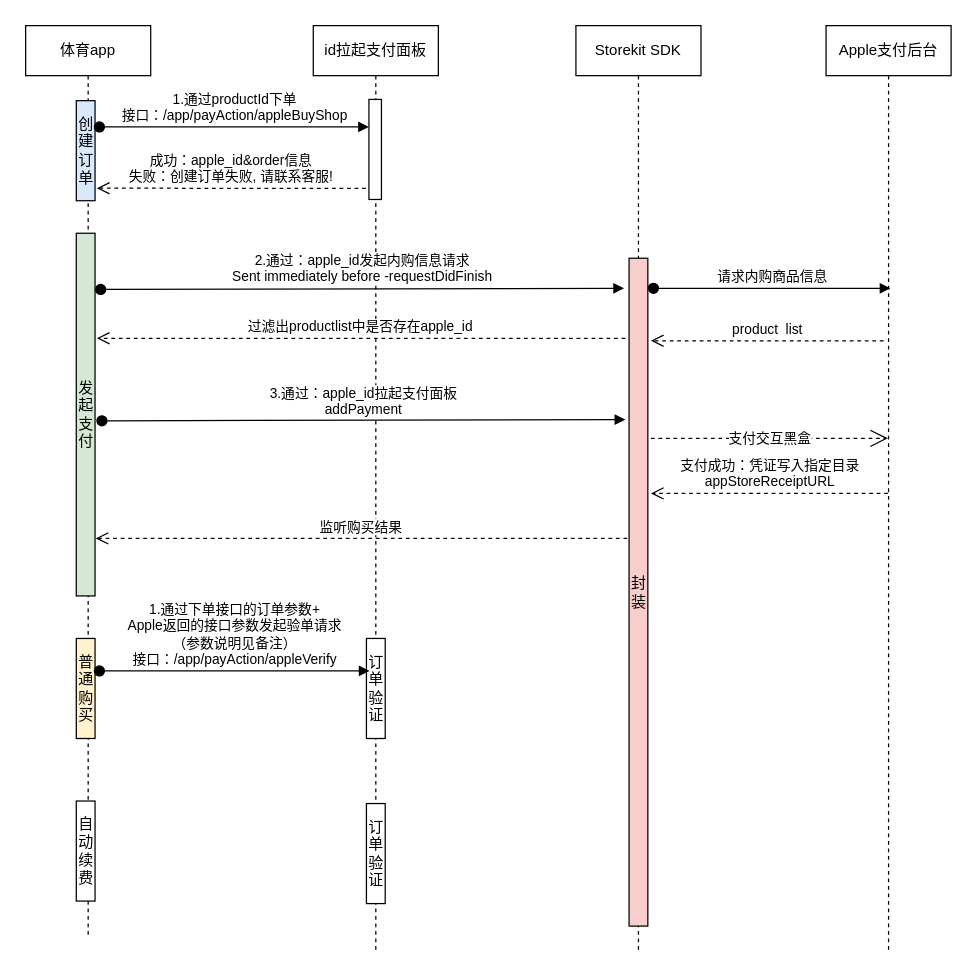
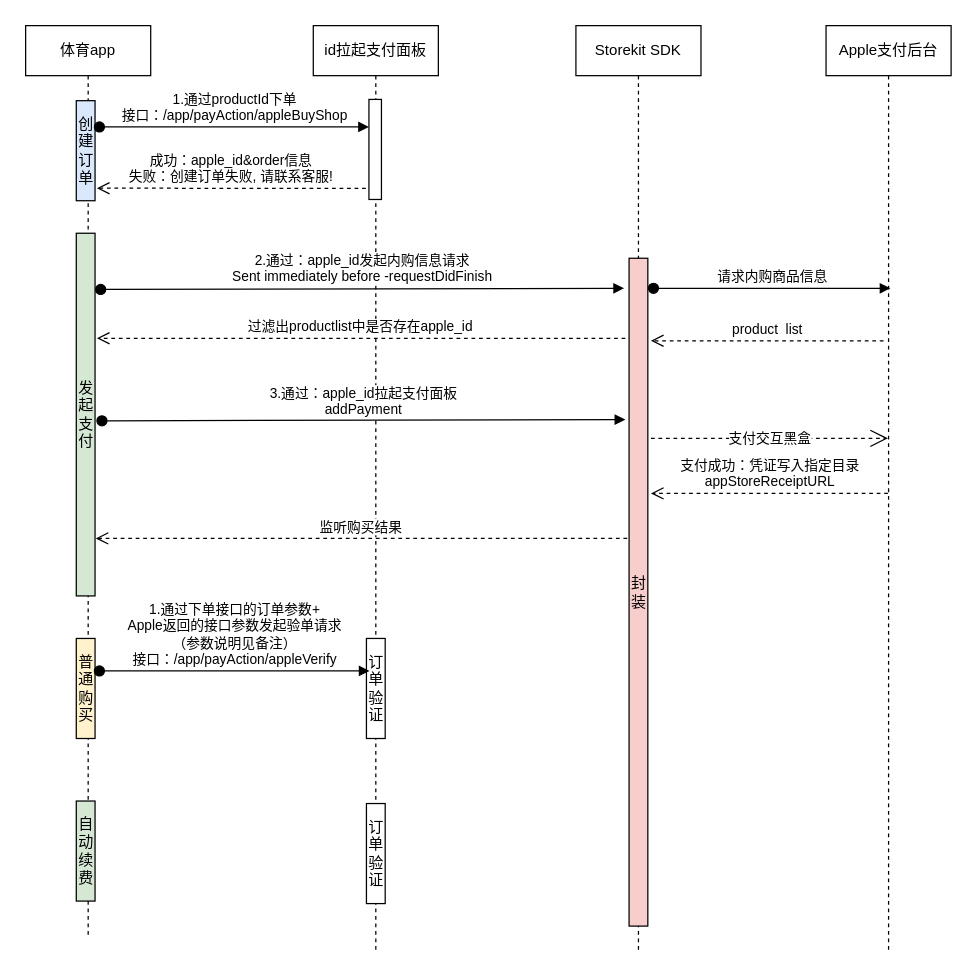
  <mxCell id="0" />
  <mxCell id="1" parent="0" />
  <mxCell id="2" value="体育app" style="shape=umlLifeline;perimeter=lifelinePerimeter;whiteSpace=wrap;html=1;container=1;dropTarget=0;collapsible=0;recursiveResize=0;outlineConnect=0;portConstraint=eastwest;newEdgeStyle={&quot;curved&quot;:0,&quot;rounded&quot;:0};" vertex="1" parent="1"><mxGeometry x="20" y="20" width="100" height="730" as="geometry" /></mxCell>
  <mxCell id="3" value="创&lt;br&gt;建&lt;br&gt;订&lt;br&gt;单" style="html=1;points=[[0,0,0,0,5],[0,1,0,0,-5],[1,0,0,0,5],[1,1,0,0,-5]];perimeter=orthogonalPerimeter;outlineConnect=0;targetShapes=umlLifeline;portConstraint=eastwest;newEdgeStyle={&quot;curved&quot;:0,&quot;rounded&quot;:0};fillColor=#dae8fc;" vertex="1" parent="2"><mxGeometry x="40.5" y="60" width="15" height="80" as="geometry" /></mxCell>
  <mxCell id="4" value="发&lt;br&gt;起&lt;br&gt;支&lt;br&gt;付" style="html=1;points=[[0,0,0,0,5],[0,1,0,0,-5],[1,0,0,0,5],[1,1,0,0,-5]];perimeter=orthogonalPerimeter;outlineConnect=0;targetShapes=umlLifeline;portConstraint=eastwest;newEdgeStyle={&quot;curved&quot;:0,&quot;rounded&quot;:0};fillColor=#d5e8d4;" vertex="1" parent="2"><mxGeometry x="40.5" y="166" width="15" height="290" as="geometry" /></mxCell>
  <mxCell id="5" value="普&lt;br&gt;通&lt;br&gt;购&lt;br&gt;买" style="html=1;points=[[0,0,0,0,5],[0,1,0,0,-5],[1,0,0,0,5],[1,1,0,0,-5]];perimeter=orthogonalPerimeter;outlineConnect=0;targetShapes=umlLifeline;portConstraint=eastwest;newEdgeStyle={&quot;curved&quot;:0,&quot;rounded&quot;:0};fillColor=#fff2cc;" vertex="1" parent="2"><mxGeometry x="40.5" y="490" width="15" height="80" as="geometry" /></mxCell>
- <mxCell id="6" value="自&lt;br&gt;动&lt;br&gt;续&lt;br&gt;费" style="html=1;points=[[0,0,0,0,5],[0,1,0,0,-5],[1,0,0,0,5],[1,1,0,0,-5]];perimeter=orthogonalPerimeter;outlineConnect=0;targetShapes=umlLifeline;portConstraint=eastwest;newEdgeStyle={&quot;curved&quot;:0,&quot;rounded&quot;:0};" vertex="1" parent="2"><mxGeometry x="40.5" y="620" width="15" height="80" as="geometry" /></mxCell>
+ <mxCell id="6" value="自&lt;br&gt;动&lt;br&gt;续&lt;br&gt;费" style="html=1;points=[[0,0,0,0,5],[0,1,0,0,-5],[1,0,0,0,5],[1,1,0,0,-5]];perimeter=orthogonalPerimeter;outlineConnect=0;targetShapes=umlLifeline;portConstraint=eastwest;newEdgeStyle={&quot;curved&quot;:0,&quot;rounded&quot;:0};fillColor=#d5e8d4;" vertex="1" parent="2"><mxGeometry x="40.5" y="620" width="15" height="80" as="geometry" /></mxCell>
  <mxCell id="7" value="id拉起支付面板" style="shape=umlLifeline;perimeter=lifelinePerimeter;whiteSpace=wrap;html=1;container=1;dropTarget=0;collapsible=0;recursiveResize=0;outlineConnect=0;portConstraint=eastwest;newEdgeStyle={&quot;curved&quot;:0,&quot;rounded&quot;:0};" vertex="1" parent="1"><mxGeometry x="250" y="20" width="100" height="740" as="geometry" /></mxCell>
  <mxCell id="8" value="" style="html=1;points=[[0,0,0,0,5],[0,1,0,0,-5],[1,0,0,0,5],[1,1,0,0,-5]];perimeter=orthogonalPerimeter;outlineConnect=0;targetShapes=umlLifeline;portConstraint=eastwest;newEdgeStyle={&quot;curved&quot;:0,&quot;rounded&quot;:0};" vertex="1" parent="7"><mxGeometry x="44.5" y="59" width="10" height="80" as="geometry" /></mxCell>
  <mxCell id="9" value="订&lt;br&gt;单&lt;br&gt;验&lt;br&gt;证" style="html=1;points=[[0,0,0,0,5],[0,1,0,0,-5],[1,0,0,0,5],[1,1,0,0,-5]];perimeter=orthogonalPerimeter;outlineConnect=0;targetShapes=umlLifeline;portConstraint=eastwest;newEdgeStyle={&quot;curved&quot;:0,&quot;rounded&quot;:0};" vertex="1" parent="7"><mxGeometry x="42.5" y="490" width="15" height="80" as="geometry" /></mxCell>
  <mxCell id="10" value="订&lt;br&gt;单&lt;br&gt;验&lt;br&gt;证" style="html=1;points=[[0,0,0,0,5],[0,1,0,0,-5],[1,0,0,0,5],[1,1,0,0,-5]];perimeter=orthogonalPerimeter;outlineConnect=0;targetShapes=umlLifeline;portConstraint=eastwest;newEdgeStyle={&quot;curved&quot;:0,&quot;rounded&quot;:0};" vertex="1" parent="7"><mxGeometry x="42.5" y="622" width="15" height="80" as="geometry" /></mxCell>
  <mxCell id="11" value="Storekit SDK" style="shape=umlLifeline;perimeter=lifelinePerimeter;whiteSpace=wrap;html=1;container=1;dropTarget=0;collapsible=0;recursiveResize=0;outlineConnect=0;portConstraint=eastwest;newEdgeStyle={&quot;curved&quot;:0,&quot;rounded&quot;:0};" vertex="1" parent="1"><mxGeometry x="460" y="20" width="100" height="740" as="geometry" /></mxCell>
  <mxCell id="12" value="封&lt;br&gt;装" style="html=1;points=[[0,0,0,0,5],[0,1,0,0,-5],[1,0,0,0,5],[1,1,0,0,-5]];perimeter=orthogonalPerimeter;outlineConnect=0;targetShapes=umlLifeline;portConstraint=eastwest;newEdgeStyle={&quot;curved&quot;:0,&quot;rounded&quot;:0};fillColor=#f8cecc;" vertex="1" parent="11"><mxGeometry x="42.5" y="186" width="15" height="534" as="geometry" /></mxCell>
  <mxCell id="13" value="Apple支付后台" style="shape=umlLifeline;perimeter=lifelinePerimeter;whiteSpace=wrap;html=1;container=1;dropTarget=0;collapsible=0;recursiveResize=0;outlineConnect=0;portConstraint=eastwest;newEdgeStyle={&quot;curved&quot;:0,&quot;rounded&quot;:0};" vertex="1" parent="1"><mxGeometry x="660" y="20" width="100" height="740" as="geometry" /></mxCell>
  <mxCell id="14" value="1.通过productId下单&lt;br&gt;接口：/app/payAction/appleBuyShop" style="html=1;verticalAlign=bottom;startArrow=oval;startFill=1;endArrow=block;startSize=8;curved=0;rounded=0;" edge="1" parent="1" target="8"><mxGeometry x="0.002" width="60" relative="1" as="geometry"><mxPoint x="79" y="101" as="sourcePoint" /><mxPoint x="298.5" y="101" as="targetPoint" /><mxPoint as="offset" /></mxGeometry></mxCell>
  <mxCell id="15" value="成功：apple_id&amp;amp;order信息&lt;br&gt;失败：创建订单失败, 请联系客服!" style="html=1;verticalAlign=bottom;endArrow=open;dashed=1;endSize=8;curved=0;rounded=0;exitX=0.5;exitY=0.271;exitDx=0;exitDy=0;exitPerimeter=0;" edge="1" parent="1"><mxGeometry relative="1" as="geometry"><mxPoint x="292" y="150.08" as="sourcePoint" /><mxPoint x="77" y="150" as="targetPoint" /></mxGeometry></mxCell>
  <mxCell id="16" value="2.通过：apple_id发起内购信息请求&lt;br&gt;Sent immediately before -requestDidFinish" style="html=1;verticalAlign=bottom;startArrow=oval;startFill=1;endArrow=block;startSize=8;curved=0;rounded=0;exitX=1.3;exitY=0.155;exitDx=0;exitDy=0;exitPerimeter=0;" edge="1" parent="1" source="4"><mxGeometry width="60" relative="1" as="geometry"><mxPoint x="84" y="230" as="sourcePoint" /><mxPoint x="498.5" y="230" as="targetPoint" /></mxGeometry></mxCell>
  <mxCell id="17" value="请求内购商品信息" style="html=1;verticalAlign=bottom;startArrow=oval;startFill=1;endArrow=block;startSize=8;curved=0;rounded=0;" edge="1" parent="1"><mxGeometry width="60" relative="1" as="geometry"><mxPoint x="522" y="230" as="sourcePoint" /><mxPoint x="711.5" y="230" as="targetPoint" /></mxGeometry></mxCell>
  <mxCell id="18" value="product&amp;nbsp; list" style="html=1;verticalAlign=bottom;endArrow=open;dashed=1;endSize=8;curved=0;rounded=0;" edge="1" parent="1"><mxGeometry relative="1" as="geometry"><mxPoint x="706" y="272" as="sourcePoint" /><mxPoint x="520" y="272" as="targetPoint" /></mxGeometry></mxCell>
  <mxCell id="19" value="过滤出productlist中是否存在apple_id&amp;nbsp;" style="html=1;verticalAlign=bottom;endArrow=open;dashed=1;endSize=8;curved=0;rounded=0;" edge="1" parent="1"><mxGeometry relative="1" as="geometry"><mxPoint x="499.5" y="270" as="sourcePoint" /><mxPoint x="77" y="270" as="targetPoint" /></mxGeometry></mxCell>
  <mxCell id="20" value="3.通过：apple_id拉起支付面板&lt;br&gt;addPayment" style="html=1;verticalAlign=bottom;startArrow=oval;startFill=1;endArrow=block;startSize=8;curved=0;rounded=0;exitX=1.3;exitY=0.155;exitDx=0;exitDy=0;exitPerimeter=0;" edge="1" parent="1"><mxGeometry width="60" relative="1" as="geometry"><mxPoint x="81" y="336" as="sourcePoint" /><mxPoint x="499.5" y="335" as="targetPoint" /></mxGeometry></mxCell>
  <mxCell id="21" value="支付交互黑盒" style="endArrow=open;endSize=12;dashed=1;html=1;rounded=0;" edge="1" parent="1"><mxGeometry width="160" relative="1" as="geometry"><mxPoint x="520" y="350" as="sourcePoint" /><mxPoint x="709.5" y="350" as="targetPoint" /></mxGeometry></mxCell>
  <mxCell id="22" value="支付成功：凭证写入指定目录&lt;br&gt;appStoreReceiptURL" style="html=1;verticalAlign=bottom;endArrow=open;dashed=1;endSize=8;curved=0;rounded=0;" edge="1" parent="1"><mxGeometry relative="1" as="geometry"><mxPoint x="709.5" y="394" as="sourcePoint" /><mxPoint x="520" y="394" as="targetPoint" /></mxGeometry></mxCell>
  <mxCell id="23" value="监听购买结果" style="html=1;verticalAlign=bottom;endArrow=open;dashed=1;endSize=8;curved=0;rounded=0;" edge="1" parent="1"><mxGeometry x="0.002" relative="1" as="geometry"><mxPoint x="501" y="430" as="sourcePoint" /><mxPoint x="76" y="430" as="targetPoint" /><mxPoint as="offset" /></mxGeometry></mxCell>
  <mxCell id="24" value="1.通过下单接口的订单参数+&lt;br&gt;Apple返回的接口参数发起验单请求&lt;br&gt;（参数说明见备注）&lt;br&gt;接口：/app/payAction/appleVerify" style="html=1;verticalAlign=bottom;startArrow=oval;startFill=1;endArrow=block;startSize=8;curved=0;rounded=0;" edge="1" parent="1"><mxGeometry x="0.002" width="60" relative="1" as="geometry"><mxPoint x="79" y="536" as="sourcePoint" /><mxPoint x="295" y="536" as="targetPoint" /><mxPoint as="offset" /></mxGeometry></mxCell>
